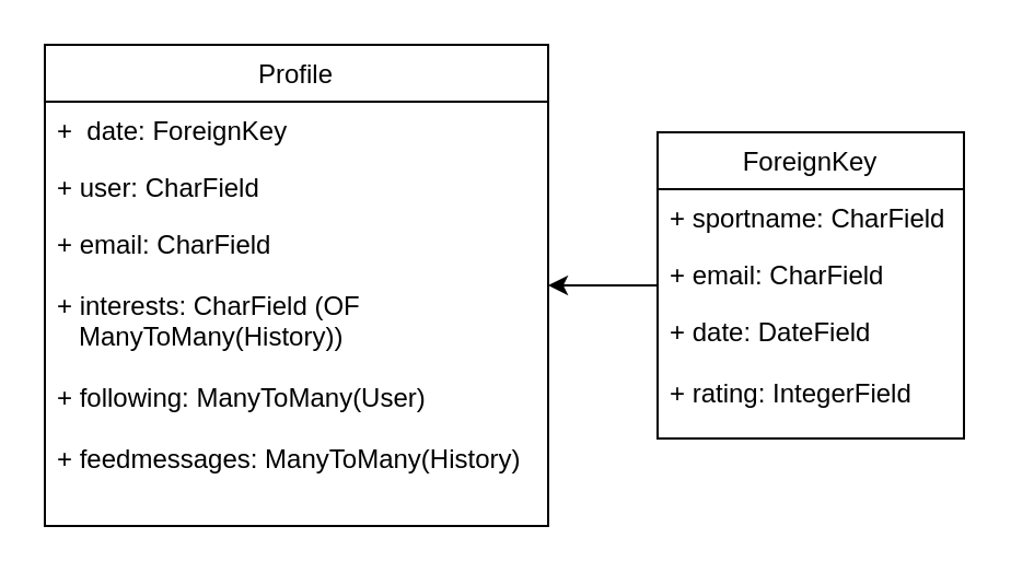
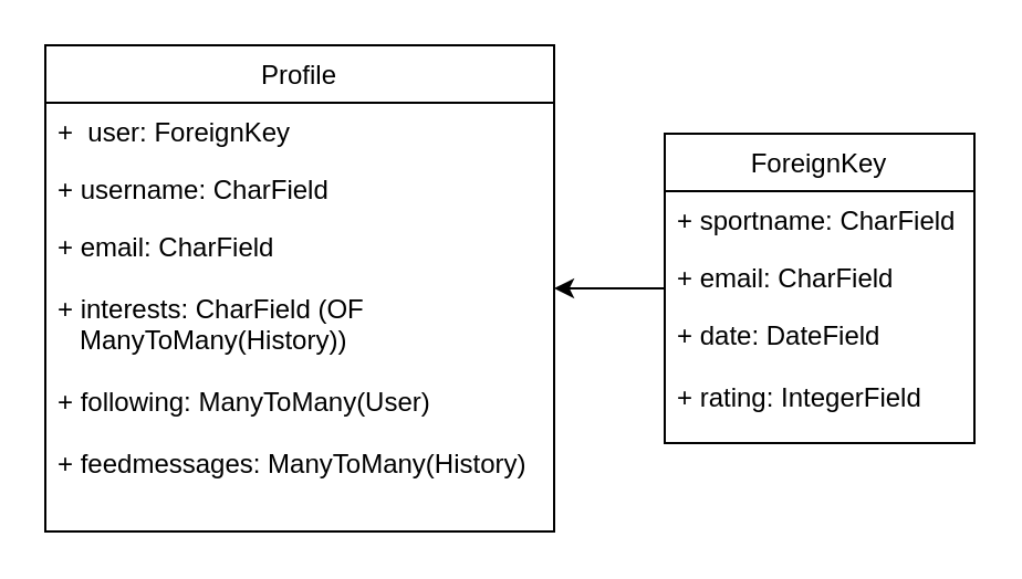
  <mxCell id="0" />
  <mxCell id="1" parent="0" />
  <mxCell id="2" value="Profile" style="swimlane;fontStyle=0;childLayout=stackLayout;horizontal=1;startSize=26;fillColor=none;horizontalStack=0;resizeParent=1;resizeParentMax=0;resizeLast=0;collapsible=1;marginBottom=0;" vertex="1" parent="1"><mxGeometry x="20" y="20" width="230" height="220" as="geometry" /></mxCell>
- <mxCell id="3" value="+  date: ForeignKey" style="text;strokeColor=none;fillColor=none;align=left;verticalAlign=top;spacingLeft=4;spacingRight=4;overflow=hidden;rotatable=0;points=[[0,0.5],[1,0.5]];portConstraint=eastwest;" vertex="1" parent="2"><mxGeometry y="26" width="230" height="26" as="geometry" /></mxCell>
- <mxCell id="4" value="+ user: CharField&#10;" style="text;strokeColor=none;fillColor=none;align=left;verticalAlign=top;spacingLeft=4;spacingRight=4;overflow=hidden;rotatable=0;points=[[0,0.5],[1,0.5]];portConstraint=eastwest;" vertex="1" parent="2"><mxGeometry y="52" width="230" height="26" as="geometry" /></mxCell>
+ <mxCell id="3" value="+  user: ForeignKey" style="text;strokeColor=none;fillColor=none;align=left;verticalAlign=top;spacingLeft=4;spacingRight=4;overflow=hidden;rotatable=0;points=[[0,0.5],[1,0.5]];portConstraint=eastwest;" vertex="1" parent="2"><mxGeometry y="26" width="230" height="26" as="geometry" /></mxCell>
+ <mxCell id="4" value="+ username: CharField&#10;" style="text;strokeColor=none;fillColor=none;align=left;verticalAlign=top;spacingLeft=4;spacingRight=4;overflow=hidden;rotatable=0;points=[[0,0.5],[1,0.5]];portConstraint=eastwest;" vertex="1" parent="2"><mxGeometry y="52" width="230" height="26" as="geometry" /></mxCell>
  <mxCell id="5" value="+ email: CharField&#10;&#10;+ interests: CharField (OF   &#10;   ManyToMany(History))&#10;&#10;+ following: ManyToMany(User)&#10;&#10;+ feedmessages: ManyToMany(History)&#10;" style="text;strokeColor=none;fillColor=none;align=left;verticalAlign=top;spacingLeft=4;spacingRight=4;overflow=hidden;rotatable=0;points=[[0,0.5],[1,0.5]];portConstraint=eastwest;" vertex="1" parent="2"><mxGeometry y="78" width="230" height="142" as="geometry" /></mxCell>
  <mxCell id="6" value="" style="edgeStyle=orthogonalEdgeStyle;rounded=0;orthogonalLoop=1;jettySize=auto;html=1;" edge="1" parent="1" source="7" target="5"><mxGeometry relative="1" as="geometry"><Array as="points"><mxPoint x="250" y="120" /><mxPoint x="250" y="120" /></Array></mxGeometry></mxCell>
  <mxCell id="7" value="ForeignKey" style="swimlane;fontStyle=0;childLayout=stackLayout;horizontal=1;startSize=26;fillColor=none;horizontalStack=0;resizeParent=1;resizeParentMax=0;resizeLast=0;collapsible=1;marginBottom=0;" vertex="1" parent="1"><mxGeometry x="300" y="60" width="140" height="140" as="geometry" /></mxCell>
  <mxCell id="8" value="+ sportname: CharField" style="text;strokeColor=none;fillColor=none;align=left;verticalAlign=top;spacingLeft=4;spacingRight=4;overflow=hidden;rotatable=0;points=[[0,0.5],[1,0.5]];portConstraint=eastwest;" vertex="1" parent="7"><mxGeometry y="26" width="140" height="26" as="geometry" /></mxCell>
  <mxCell id="9" value="+ email: CharField" style="text;strokeColor=none;fillColor=none;align=left;verticalAlign=top;spacingLeft=4;spacingRight=4;overflow=hidden;rotatable=0;points=[[0,0.5],[1,0.5]];portConstraint=eastwest;" vertex="1" parent="7"><mxGeometry y="52" width="140" height="26" as="geometry" /></mxCell>
  <mxCell id="10" value="+ date: DateField&#10;&#10;+ rating: IntegerField" style="text;strokeColor=none;fillColor=none;align=left;verticalAlign=top;spacingLeft=4;spacingRight=4;overflow=hidden;rotatable=0;points=[[0,0.5],[1,0.5]];portConstraint=eastwest;" vertex="1" parent="7"><mxGeometry y="78" width="140" height="62" as="geometry" /></mxCell>
